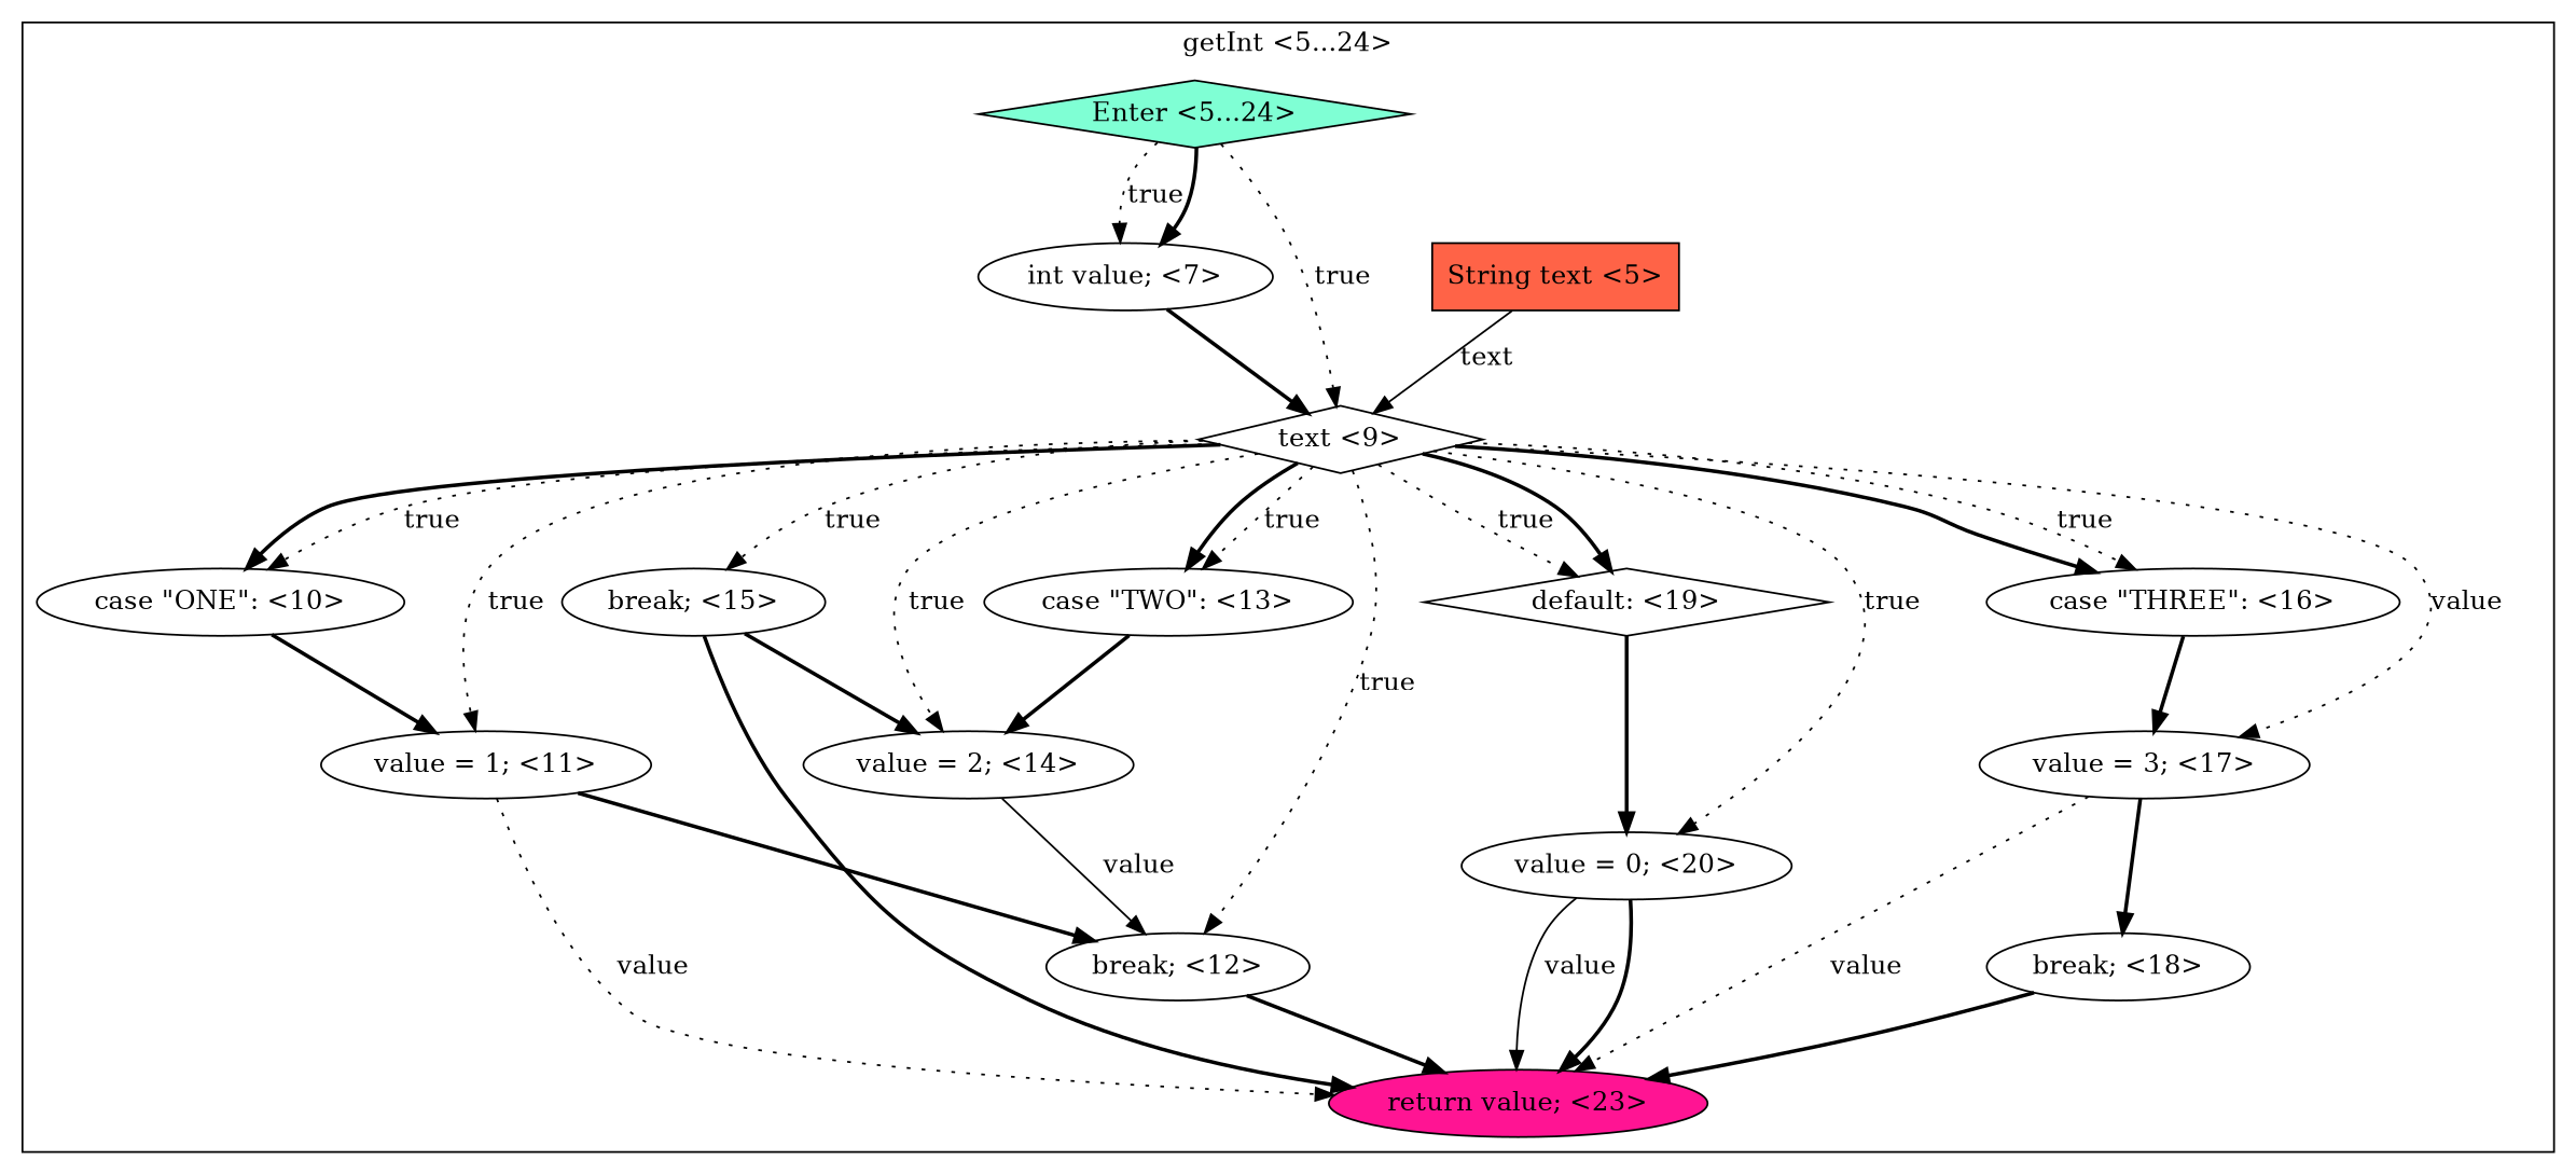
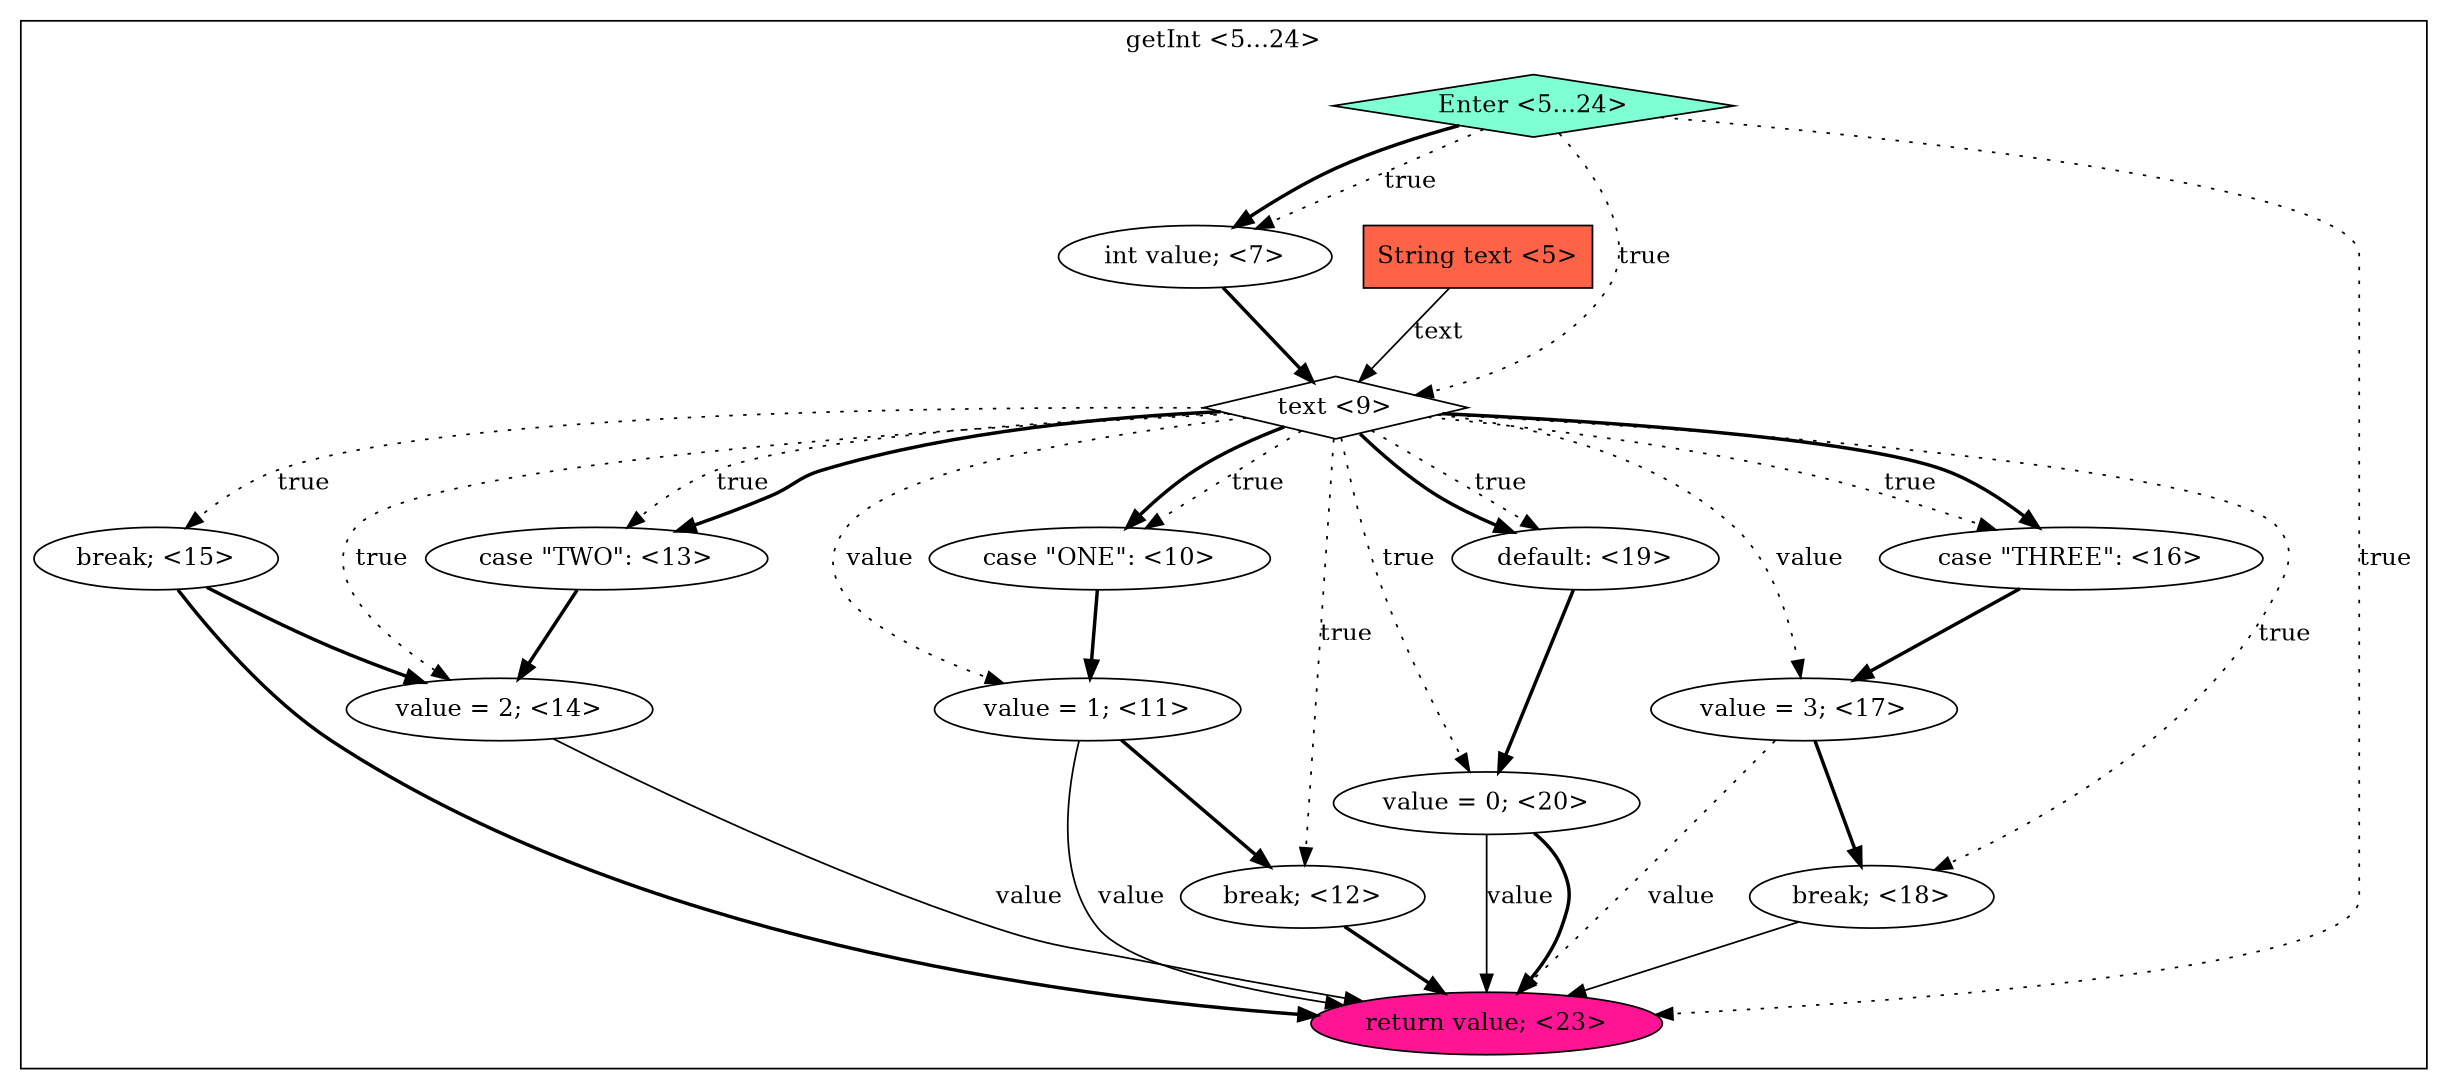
  digraph {
    node [fillcolor=white shape=ellipse style=filled]
    edge [style=bold]
    n1 [label="int value; <7>"]
    n2 [label="text <9>" shape=diamond]
    n3 [label="case \"ONE\": <10>"]
    n4 [label="value = 1; <11>"]
    n5 [label="break; <15>"]
    n6 [fillcolor=deeppink label="return value; <23>"]
    n7 [label="value = 0; <20>"]
    n8 [fillcolor=tomato label="String text <5>" shape=box]
    n9 [fillcolor=aquamarine label="Enter <5...24>" shape=diamond]
    n10 [label="case \"THREE\": <16>"]
    n11 [label="value = 2; <14>"]
    n12 [label="break; <12>"]
    n13 [label="break; <18>"]
    n14 [label="case \"TWO\": <13>"]
    n15 [label="value = 3; <17>"]
-   n16 [label="default: <19>" shape=diamond]
+   n16 [label="default: <19>"]
    subgraph cluster_1 {
      label="getInt <5...24>"
      n1
      n2
      n3
      n4
      n5
      n6
      n7
      n8
      n9
      n10
      n11
      n12
      n13
      n14
      n15
      n16
    }
    n1 -> n2
    n2 -> n3 [label=true style=dotted]
    n2 -> n3
-   n2 -> n4 [label=true style=dotted]
+   n2 -> n4 [label=value style=dotted]
    n2 -> n5 [label=true style=dotted]
    n2 -> n7 [label=true style=dotted]
    n2 -> n10 [label=true style=dotted]
    n2 -> n10
    n2 -> n11 [label=true style=dotted]
    n2 -> n12 [label=true style=dotted]
+   n2 -> n13 [label=true style=dotted]
    n2 -> n14 [label=true style=dotted]
    n2 -> n14
    n2 -> n15 [label=value style=dotted]
    n2 -> n16 [label=true style=dotted]
    n2 -> n16
    n3 -> n4
-   n4 -> n6 [label=value style=dotted]
+   n4 -> n6 [label=value style=solid]
    n4 -> n12
    n5 -> n6
    n5 -> n11
    n7 -> n6 [label=value style=solid]
    n7 -> n6
    n8 -> n2 [label=text style=solid]
    n9 -> n1 [label=true style=dotted]
    n9 -> n1
    n9 -> n2 [label=true style=dotted]
+   n9 -> n6 [label=true style=dotted]
    n10 -> n15
-   n11 -> n12 [label=value style=solid]
+   n11 -> n6 [label=value style=solid]
    n12 -> n6
-   n13 -> n6
+   n13 -> n6 [style=solid]
    n14 -> n11
    n15 -> n6 [label=value style=dotted]
    n15 -> n13
    n16 -> n7
  }
